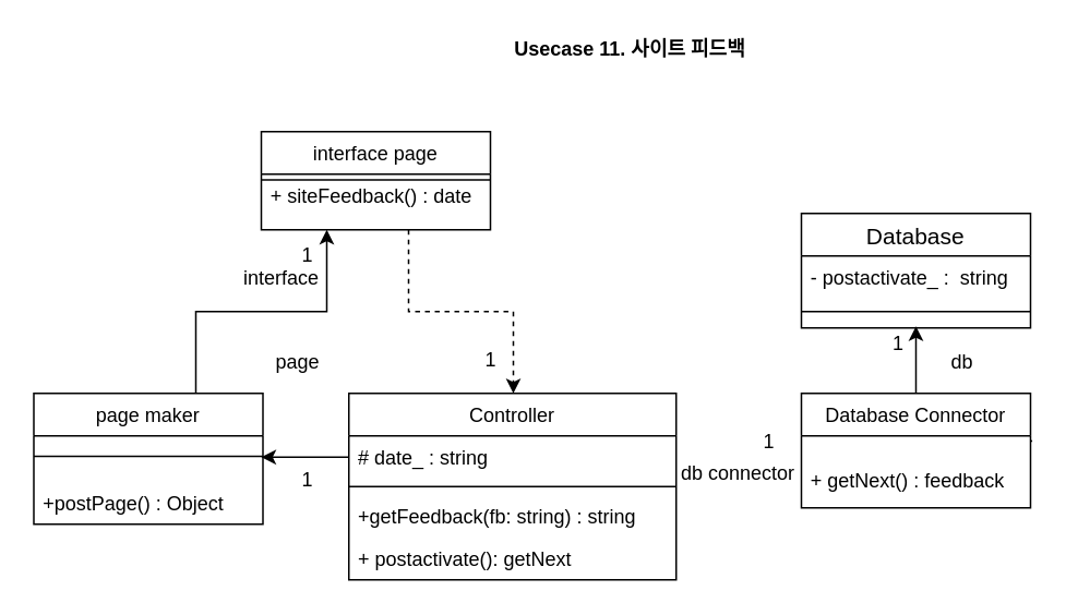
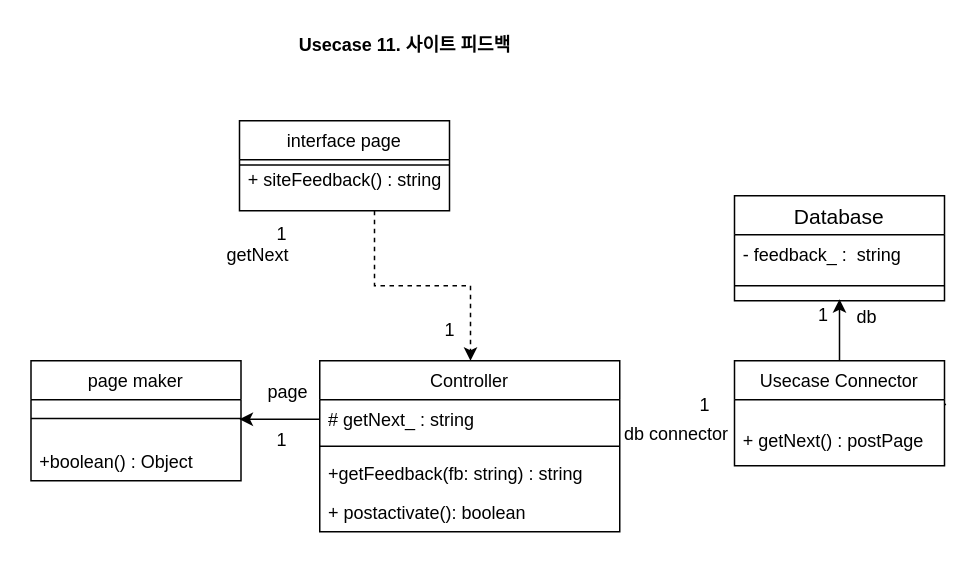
  <mxCell id="0" />
  <mxCell id="1" parent="0" />
- <mxCell id="2" value="&lt;b&gt;Usecase 11. 사이트 피드백&lt;/b&gt;" style="text;html=1;align=center;verticalAlign=middle;resizable=0;points=[];autosize=1;strokeColor=none;" parent="1" vertex="1"><mxGeometry x="309" y="20" width="150" height="20" as="geometry" /></mxCell>
+ <mxCell id="2" value="&lt;b&gt;Usecase 11. 사이트 피드백&lt;/b&gt;" style="text;html=1;align=center;verticalAlign=middle;resizable=0;points=[];autosize=1;strokeColor=none;" parent="1" vertex="1"><mxGeometry x="194" y="20" width="150" height="20" as="geometry" /></mxCell>
  <mxCell id="3" value="Controller" style="swimlane;fontStyle=0;childLayout=stackLayout;horizontal=1;startSize=26;fillColor=none;horizontalStack=0;resizeParent=1;resizeParentMax=0;resizeLast=0;collapsible=1;marginBottom=0;" parent="1" vertex="1"><mxGeometry x="212.5" y="240" width="200" height="114" as="geometry" /></mxCell>
- <mxCell id="4" value="# date_ : string" style="text;strokeColor=none;fillColor=none;align=left;verticalAlign=top;spacingLeft=4;spacingRight=4;overflow=hidden;rotatable=0;points=[[0,0.5],[1,0.5]];portConstraint=eastwest;" parent="3" vertex="1"><mxGeometry y="26" width="200" height="26" as="geometry" /></mxCell>
+ <mxCell id="4" value="# getNext_ : string" style="text;strokeColor=none;fillColor=none;align=left;verticalAlign=top;spacingLeft=4;spacingRight=4;overflow=hidden;rotatable=0;points=[[0,0.5],[1,0.5]];portConstraint=eastwest;" parent="3" vertex="1"><mxGeometry y="26" width="200" height="26" as="geometry" /></mxCell>
  <mxCell id="5" value="" style="line;strokeWidth=1;rotatable=0;dashed=0;labelPosition=right;align=left;verticalAlign=middle;spacingTop=0;spacingLeft=6;points=[];portConstraint=eastwest;" parent="3" vertex="1"><mxGeometry y="52" width="200" height="10" as="geometry" /></mxCell>
  <mxCell id="6" value="+getFeedback(fb: string) : string" style="text;strokeColor=none;fillColor=none;align=left;verticalAlign=top;spacingLeft=4;spacingRight=4;overflow=hidden;rotatable=0;points=[[0,0.5],[1,0.5]];portConstraint=eastwest;" parent="3" vertex="1"><mxGeometry y="62" width="200" height="26" as="geometry" /></mxCell>
- <mxCell id="7" value="+ postactivate(): getNext" style="text;strokeColor=none;fillColor=none;align=left;verticalAlign=top;spacingLeft=4;spacingRight=4;overflow=hidden;rotatable=0;points=[[0,0.5],[1,0.5]];portConstraint=eastwest;" parent="3" vertex="1"><mxGeometry y="88" width="200" height="26" as="geometry" /></mxCell>
+ <mxCell id="7" value="+ postactivate(): boolean" style="text;strokeColor=none;fillColor=none;align=left;verticalAlign=top;spacingLeft=4;spacingRight=4;overflow=hidden;rotatable=0;points=[[0,0.5],[1,0.5]];portConstraint=eastwest;" parent="3" vertex="1"><mxGeometry y="88" width="200" height="26" as="geometry" /></mxCell>
  <mxCell id="8" style="edgeStyle=orthogonalEdgeStyle;rounded=0;orthogonalLoop=1;jettySize=auto;html=1;entryX=0.5;entryY=0.977;entryDx=0;entryDy=0;entryPerimeter=0;" parent="1" source="9" target="20" edge="1"><mxGeometry relative="1" as="geometry" /></mxCell>
- <mxCell id="9" value="Database Connector" style="swimlane;fontStyle=0;childLayout=stackLayout;horizontal=1;startSize=26;fillColor=none;horizontalStack=0;resizeParent=1;resizeParentMax=0;resizeLast=0;collapsible=1;marginBottom=0;" parent="1" vertex="1"><mxGeometry x="489" y="240" width="140" height="70" as="geometry" /></mxCell>
+ <mxCell id="9" value="Usecase Connector" style="swimlane;fontStyle=0;childLayout=stackLayout;horizontal=1;startSize=26;fillColor=none;horizontalStack=0;resizeParent=1;resizeParentMax=0;resizeLast=0;collapsible=1;marginBottom=0;" parent="1" vertex="1"><mxGeometry x="489" y="240" width="140" height="70" as="geometry" /></mxCell>
  <mxCell id="10" value="" style="endArrow=none;html=1;rounded=0;startArrow=none;" parent="9" source="11" edge="1"><mxGeometry relative="1" as="geometry"><mxPoint y="30.5" as="sourcePoint" /><mxPoint x="141" y="29" as="targetPoint" /></mxGeometry></mxCell>
- <mxCell id="11" value="&#10;+ getNext() : feedback" style="text;strokeColor=none;fillColor=none;align=left;verticalAlign=top;spacingLeft=4;spacingRight=4;overflow=hidden;rotatable=0;points=[[0,0.5],[1,0.5]];portConstraint=eastwest;" parent="9" vertex="1"><mxGeometry y="26" width="140" height="44" as="geometry" /></mxCell>
+ <mxCell id="11" value="&#10;+ getNext() : postPage" style="text;strokeColor=none;fillColor=none;align=left;verticalAlign=top;spacingLeft=4;spacingRight=4;overflow=hidden;rotatable=0;points=[[0,0.5],[1,0.5]];portConstraint=eastwest;" parent="9" vertex="1"><mxGeometry y="26" width="140" height="44" as="geometry" /></mxCell>
  <mxCell id="12" style="edgeStyle=orthogonalEdgeStyle;rounded=0;orthogonalLoop=1;jettySize=auto;html=1;dashed=1;" parent="1" source="13" target="3" edge="1"><mxGeometry relative="1" as="geometry"><Array as="points"><mxPoint x="249" y="190" /><mxPoint x="313" y="190" /></Array></mxGeometry></mxCell>
  <mxCell id="13" value="interface page" style="swimlane;fontStyle=0;childLayout=stackLayout;horizontal=1;startSize=26;fillColor=none;horizontalStack=0;resizeParent=1;resizeParentMax=0;resizeLast=0;collapsible=1;marginBottom=0;" parent="1" vertex="1"><mxGeometry x="159" y="80" width="140" height="60" as="geometry" /></mxCell>
  <mxCell id="14" value="" style="endArrow=none;html=1;rounded=0;" parent="13" edge="1"><mxGeometry relative="1" as="geometry"><mxPoint y="29.5" as="sourcePoint" /><mxPoint x="140" y="29.5" as="targetPoint" /></mxGeometry></mxCell>
- <mxCell id="15" value="+ siteFeedback() : date" style="text;strokeColor=none;fillColor=none;align=left;verticalAlign=top;spacingLeft=4;spacingRight=4;overflow=hidden;rotatable=0;points=[[0,0.5],[1,0.5]];portConstraint=eastwest;" parent="13" vertex="1"><mxGeometry y="26" width="140" height="34" as="geometry" /></mxCell>
- <mxCell id="16" style="edgeStyle=orthogonalEdgeStyle;rounded=0;orthogonalLoop=1;jettySize=auto;html=1;" parent="1" source="17" target="13" edge="1"><mxGeometry relative="1" as="geometry"><Array as="points"><mxPoint x="119" y="190" /><mxPoint x="199" y="190" /></Array></mxGeometry></mxCell>
+ <mxCell id="15" value="+ siteFeedback() : string" style="text;strokeColor=none;fillColor=none;align=left;verticalAlign=top;spacingLeft=4;spacingRight=4;overflow=hidden;rotatable=0;points=[[0,0.5],[1,0.5]];portConstraint=eastwest;" parent="13" vertex="1"><mxGeometry y="26" width="140" height="34" as="geometry" /></mxCell>
  <mxCell id="17" value="page maker" style="swimlane;fontStyle=0;childLayout=stackLayout;horizontal=1;startSize=26;fillColor=none;horizontalStack=0;resizeParent=1;resizeParentMax=0;resizeLast=0;collapsible=1;marginBottom=0;" parent="1" vertex="1"><mxGeometry x="20" y="240" width="140" height="80" as="geometry" /></mxCell>
  <mxCell id="18" value="" style="endArrow=none;html=1;rounded=0;" parent="17" edge="1"><mxGeometry relative="1" as="geometry"><mxPoint y="38.5" as="sourcePoint" /><mxPoint x="140" y="38.5" as="targetPoint" /></mxGeometry></mxCell>
  <mxCell id="19" value="Database" style="swimlane;fontStyle=0;childLayout=stackLayout;horizontal=1;startSize=26;horizontalStack=0;resizeParent=1;resizeParentMax=0;resizeLast=0;collapsible=1;marginBottom=0;align=center;fontSize=14;" parent="1" vertex="1"><mxGeometry x="489" y="130" width="140" height="70" as="geometry" /></mxCell>
- <mxCell id="20" value="- postactivate_ :  string" style="text;strokeColor=none;fillColor=none;spacingLeft=4;spacingRight=4;overflow=hidden;rotatable=0;points=[[0,0.5],[1,0.5]];portConstraint=eastwest;fontSize=12;" parent="19" vertex="1"><mxGeometry y="26" width="140" height="44" as="geometry" /></mxCell>
+ <mxCell id="20" value="- feedback_ :  string" style="text;strokeColor=none;fillColor=none;spacingLeft=4;spacingRight=4;overflow=hidden;rotatable=0;points=[[0,0.5],[1,0.5]];portConstraint=eastwest;fontSize=12;" parent="19" vertex="1"><mxGeometry y="26" width="140" height="44" as="geometry" /></mxCell>
  <mxCell id="21" value="" style="endArrow=none;html=1;rounded=0;" parent="19" edge="1"><mxGeometry relative="1" as="geometry"><mxPoint y="60" as="sourcePoint" /><mxPoint x="140" y="60" as="targetPoint" /></mxGeometry></mxCell>
- <mxCell id="22" value="&#10;&#10;+postPage() : Object" style="text;strokeColor=none;fillColor=none;align=left;verticalAlign=top;spacingLeft=4;spacingRight=4;overflow=hidden;rotatable=0;points=[[0,0.5],[1,0.5]];portConstraint=eastwest;" parent="1" vertex="1"><mxGeometry x="20" y="266" width="140" height="54" as="geometry" /></mxCell>
+ <mxCell id="22" value="&#10;&#10;+boolean() : Object" style="text;strokeColor=none;fillColor=none;align=left;verticalAlign=top;spacingLeft=4;spacingRight=4;overflow=hidden;rotatable=0;points=[[0,0.5],[1,0.5]];portConstraint=eastwest;" parent="1" vertex="1"><mxGeometry x="20" y="266" width="140" height="54" as="geometry" /></mxCell>
  <mxCell id="23" style="edgeStyle=orthogonalEdgeStyle;rounded=0;orthogonalLoop=1;jettySize=auto;html=1;entryX=0.993;entryY=0.241;entryDx=0;entryDy=0;entryPerimeter=0;" parent="1" source="4" target="22" edge="1"><mxGeometry relative="1" as="geometry" /></mxCell>
  <mxCell id="24" value="1" style="text;html=1;align=center;verticalAlign=middle;resizable=0;points=[];autosize=1;strokeColor=none;" parent="1" vertex="1"><mxGeometry x="177" y="283" width="20" height="20" as="geometry" /></mxCell>
  <mxCell id="25" value="1" style="text;html=1;align=center;verticalAlign=middle;resizable=0;points=[];autosize=1;strokeColor=none;" parent="1" vertex="1"><mxGeometry x="289" y="210" width="20" height="20" as="geometry" /></mxCell>
  <mxCell id="26" value="1" style="text;html=1;align=center;verticalAlign=middle;resizable=0;points=[];autosize=1;strokeColor=none;" parent="1" vertex="1"><mxGeometry x="459" y="260" width="20" height="20" as="geometry" /></mxCell>
  <mxCell id="27" value="1" style="text;html=1;align=center;verticalAlign=middle;resizable=0;points=[];autosize=1;strokeColor=none;" parent="1" vertex="1"><mxGeometry x="538" y="200" width="20" height="20" as="geometry" /></mxCell>
  <mxCell id="28" value="1" style="text;html=1;align=center;verticalAlign=middle;resizable=0;points=[];autosize=1;strokeColor=none;" parent="1" vertex="1"><mxGeometry x="177" y="146" width="20" height="20" as="geometry" /></mxCell>
- <mxCell id="29" value="interface" style="text;html=1;align=center;verticalAlign=middle;resizable=0;points=[];autosize=1;strokeColor=none;" vertex="1" parent="1"><mxGeometry x="143" y="161" width="56" height="18" as="geometry" /></mxCell>
- <mxCell id="30" value="page" style="text;html=1;align=center;verticalAlign=middle;resizable=0;points=[];autosize=1;strokeColor=none;" vertex="1" parent="1"><mxGeometry x="162" y="212" width="37" height="18" as="geometry" /></mxCell>
+ <mxCell id="29" value="getNext" style="text;html=1;align=center;verticalAlign=middle;resizable=0;points=[];autosize=1;strokeColor=none;" vertex="1" parent="1"><mxGeometry x="143" y="161" width="56" height="18" as="geometry" /></mxCell>
+ <mxCell id="30" value="page" style="text;html=1;align=center;verticalAlign=middle;resizable=0;points=[];autosize=1;strokeColor=none;" vertex="1" parent="1"><mxGeometry x="172" y="252" width="37" height="18" as="geometry" /></mxCell>
  <mxCell id="31" value="db connector" style="text;html=1;align=center;verticalAlign=middle;resizable=0;points=[];autosize=1;strokeColor=none;" vertex="1" parent="1"><mxGeometry x="410" y="280" width="79" height="18" as="geometry" /></mxCell>
- <mxCell id="32" value="db" style="text;html=1;align=center;verticalAlign=middle;resizable=0;points=[];autosize=1;strokeColor=none;" vertex="1" parent="1"><mxGeometry x="575" y="212" width="23" height="18" as="geometry" /></mxCell>
+ <mxCell id="32" value="db" style="text;html=1;align=center;verticalAlign=middle;resizable=0;points=[];autosize=1;strokeColor=none;" vertex="1" parent="1"><mxGeometry x="565" y="202" width="23" height="18" as="geometry" /></mxCell>
